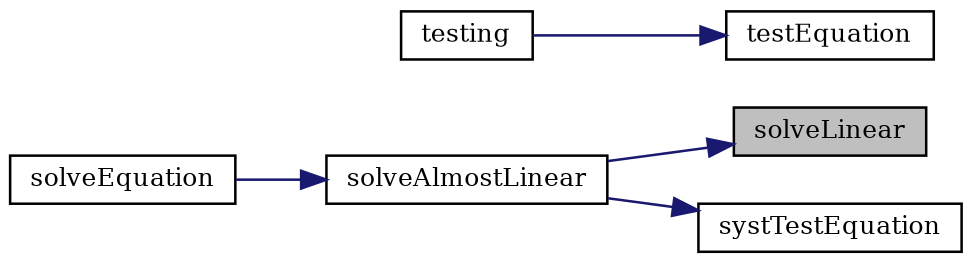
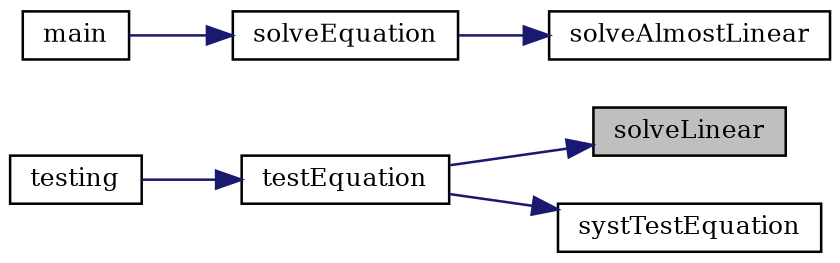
  digraph {
    fontname="DejaVu Serif"
    rankdir=RL
    node [color=black fillcolor=white fontname="DejaVu Serif" fontsize=10 shape=record style=filled]
    edge [color=midnightblue dir=back fontname="DejaVu Serif" fontsize=10 labelfontname=Helvetica labelfontsize=10 style=solid]
    n1 [fillcolor=grey75 fontcolor=black height=0.2 label=solveLinear width=0.4]
    n2 [height=0.2 label=solveAlmostLinear width=0.4]
    n3 [height=0.2 label=solveEquation width=0.4]
+   n4 [height=0.2 label=main width=0.4]
    n5 [height=0.2 label=systTestEquation width=0.4]
    n6 [height=0.2 label=testEquation width=0.4]
    n7 [height=0.2 label=testing width=0.4]
-   n1 -> n2
+   n1 -> n6
    n2 -> n3
-   n5 -> n2
+   n3 -> n4
+   n5 -> n6
    n6 -> n7
  }
